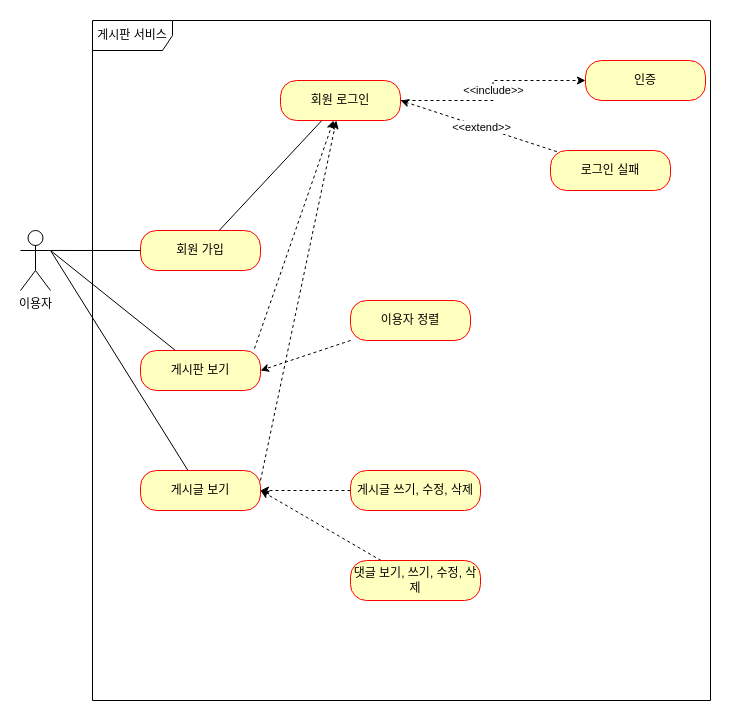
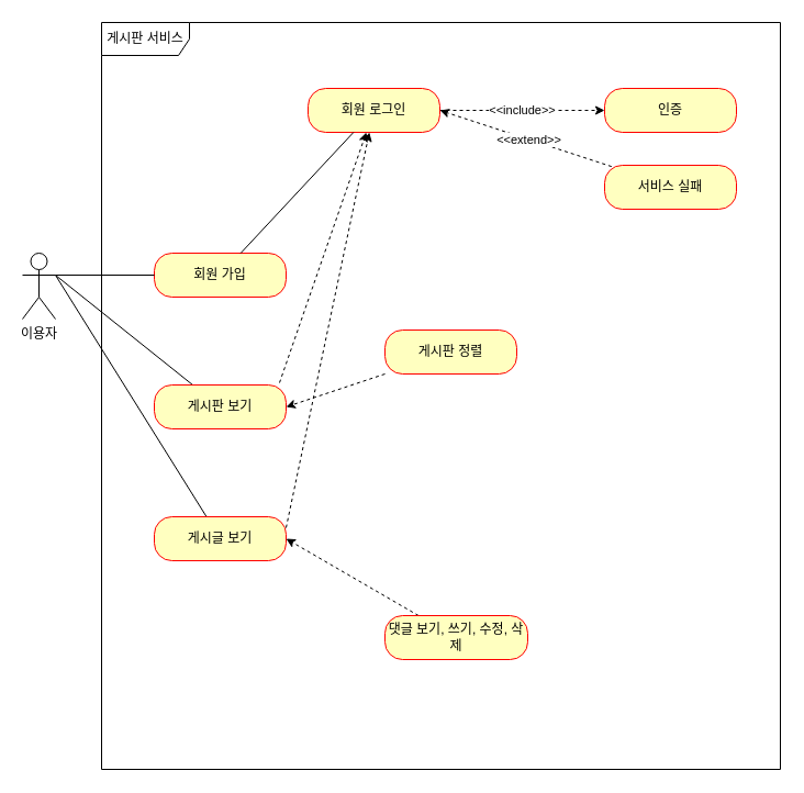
  <mxCell id="0" />
  <mxCell id="1" parent="0" />
  <mxCell id="2" value="이용자" style="shape=umlActor;verticalLabelPosition=bottom;verticalAlign=top;html=1;" vertex="1" parent="1"><mxGeometry x="20" y="230" width="30" height="60" as="geometry" /></mxCell>
  <mxCell id="3" value="게시판 서비스" style="shape=umlFrame;whiteSpace=wrap;html=1;pointerEvents=0;width=80;height=30;" vertex="1" parent="1"><mxGeometry x="92" y="20" width="618" height="680" as="geometry" /></mxCell>
  <mxCell id="4" value="회원 가입" style="rounded=1;whiteSpace=wrap;html=1;arcSize=40;fontColor=#000000;fillColor=#ffffc0;strokeColor=#ff0000;" vertex="1" parent="1"><mxGeometry x="140" y="230" width="120" height="40" as="geometry" /></mxCell>
  <mxCell id="5" style="rounded=0;orthogonalLoop=1;jettySize=auto;html=1;endArrow=none;endFill=0;" edge="1" parent="1" source="7"><mxGeometry relative="1" as="geometry"><mxPoint x="50" y="250" as="targetPoint" /></mxGeometry></mxCell>
  <mxCell id="6" style="rounded=0;orthogonalLoop=1;jettySize=auto;html=1;exitX=0.95;exitY=-0.05;exitDx=0;exitDy=0;dashed=1;exitPerimeter=0;" edge="1" parent="1" source="7" target="12"><mxGeometry relative="1" as="geometry" /></mxCell>
  <mxCell id="7" value="게시판 보기" style="rounded=1;whiteSpace=wrap;html=1;arcSize=40;fontColor=#000000;fillColor=#ffffc0;strokeColor=#ff0000;" vertex="1" parent="1"><mxGeometry x="140" y="350" width="120" height="40" as="geometry" /></mxCell>
  <mxCell id="8" style="rounded=0;orthogonalLoop=1;jettySize=auto;html=1;strokeWidth=1;endArrow=none;endFill=0;" edge="1" parent="1" source="10"><mxGeometry relative="1" as="geometry"><mxPoint x="50" y="250" as="targetPoint" /></mxGeometry></mxCell>
  <mxCell id="9" style="rounded=0;orthogonalLoop=1;jettySize=auto;html=1;exitX=1;exitY=0.25;exitDx=0;exitDy=0;dashed=1;" edge="1" parent="1" source="10" target="12"><mxGeometry relative="1" as="geometry" /></mxCell>
  <mxCell id="10" value="게시글 보기" style="rounded=1;whiteSpace=wrap;html=1;arcSize=40;fontColor=#000000;fillColor=#ffffc0;strokeColor=#ff0000;" vertex="1" parent="1"><mxGeometry x="140" y="470" width="120" height="40" as="geometry" /></mxCell>
  <mxCell id="11" value="&amp;lt;&amp;lt;include&amp;gt;&amp;gt;" style="edgeStyle=orthogonalEdgeStyle;rounded=0;orthogonalLoop=1;jettySize=auto;html=1;endArrow=classic;endFill=1;dashed=1;" edge="1" parent="1" source="12" target="13"><mxGeometry relative="1" as="geometry" /></mxCell>
  <mxCell id="12" value="회원 로그인" style="rounded=1;whiteSpace=wrap;html=1;arcSize=40;fontColor=#000000;fillColor=#ffffc0;strokeColor=#ff0000;" vertex="1" parent="1"><mxGeometry x="280" y="80" width="120" height="40" as="geometry" /></mxCell>
- <mxCell id="13" value="인증" style="rounded=1;whiteSpace=wrap;html=1;arcSize=40;fontColor=#000000;fillColor=#ffffc0;strokeColor=#ff0000;" vertex="1" parent="1"><mxGeometry x="585" y="60" width="120" height="40" as="geometry" /></mxCell>
+ <mxCell id="13" value="인증" style="rounded=1;whiteSpace=wrap;html=1;arcSize=40;fontColor=#000000;fillColor=#ffffc0;strokeColor=#ff0000;" vertex="1" parent="1"><mxGeometry x="550" y="80" width="120" height="40" as="geometry" /></mxCell>
  <mxCell id="14" value="&amp;lt;&amp;lt;extend&amp;gt;&amp;gt;" style="rounded=0;orthogonalLoop=1;jettySize=auto;html=1;entryX=1;entryY=0.5;entryDx=0;entryDy=0;endArrow=classic;endFill=1;exitX=0.1;exitY=0.075;exitDx=0;exitDy=0;exitPerimeter=0;dashed=1;" edge="1" parent="1" source="15" target="12"><mxGeometry relative="1" as="geometry" /></mxCell>
- <mxCell id="15" value="로그인 실패" style="rounded=1;whiteSpace=wrap;html=1;arcSize=40;fontColor=#000000;fillColor=#ffffc0;strokeColor=#ff0000;" vertex="1" parent="1"><mxGeometry x="550" y="150" width="120" height="40" as="geometry" /></mxCell>
+ <mxCell id="15" value="서비스 실패" style="rounded=1;whiteSpace=wrap;html=1;arcSize=40;fontColor=#000000;fillColor=#ffffc0;strokeColor=#ff0000;" vertex="1" parent="1"><mxGeometry x="550" y="150" width="120" height="40" as="geometry" /></mxCell>
  <mxCell id="16" style="rounded=0;orthogonalLoop=1;jettySize=auto;html=1;entryX=1;entryY=0.5;entryDx=0;entryDy=0;dashed=1;" edge="1" parent="1" source="17" target="7"><mxGeometry relative="1" as="geometry" /></mxCell>
- <mxCell id="17" value="이용자 정렬" style="rounded=1;whiteSpace=wrap;html=1;arcSize=40;fontColor=#000000;fillColor=#ffffc0;strokeColor=#ff0000;" vertex="1" parent="1"><mxGeometry x="350" y="300" width="120" height="40" as="geometry" /></mxCell>
- <mxCell id="18" style="edgeStyle=orthogonalEdgeStyle;rounded=0;orthogonalLoop=1;jettySize=auto;html=1;entryX=1;entryY=0.5;entryDx=0;entryDy=0;dashed=1;" edge="1" parent="1" source="19" target="10"><mxGeometry relative="1" as="geometry" /></mxCell>
- <mxCell id="19" value="게시글 쓰기, 수정, 삭제" style="rounded=1;whiteSpace=wrap;html=1;arcSize=40;fontColor=#000000;fillColor=#ffffc0;strokeColor=#ff0000;" vertex="1" parent="1"><mxGeometry x="350" y="470" width="130" height="40" as="geometry" /></mxCell>
+ <mxCell id="17" value="게시판 정렬" style="rounded=1;whiteSpace=wrap;html=1;arcSize=40;fontColor=#000000;fillColor=#ffffc0;strokeColor=#ff0000;" vertex="1" parent="1"><mxGeometry x="350" y="300" width="120" height="40" as="geometry" /></mxCell>
  <mxCell id="20" style="rounded=0;orthogonalLoop=1;jettySize=auto;html=1;entryX=1;entryY=0.5;entryDx=0;entryDy=0;dashed=1;" edge="1" parent="1" source="21" target="10"><mxGeometry relative="1" as="geometry" /></mxCell>
  <mxCell id="21" value="댓글 보기, 쓰기, 수정, 삭제" style="rounded=1;whiteSpace=wrap;html=1;arcSize=40;fontColor=#000000;fillColor=#ffffc0;strokeColor=#ff0000;" vertex="1" parent="1"><mxGeometry x="350" y="560" width="130" height="40" as="geometry" /></mxCell>
  <mxCell id="22" style="rounded=0;orthogonalLoop=1;jettySize=auto;html=1;exitX=0;exitY=0.5;exitDx=0;exitDy=0;entryX=1;entryY=0.333;entryDx=0;entryDy=0;entryPerimeter=0;endArrow=none;endFill=0;" edge="1" parent="1" source="4" target="2"><mxGeometry relative="1" as="geometry" /></mxCell>
  <mxCell id="23" style="rounded=0;orthogonalLoop=1;jettySize=auto;html=1;endArrow=none;endFill=0;" edge="1" parent="1" source="12" target="4"><mxGeometry relative="1" as="geometry" /></mxCell>
